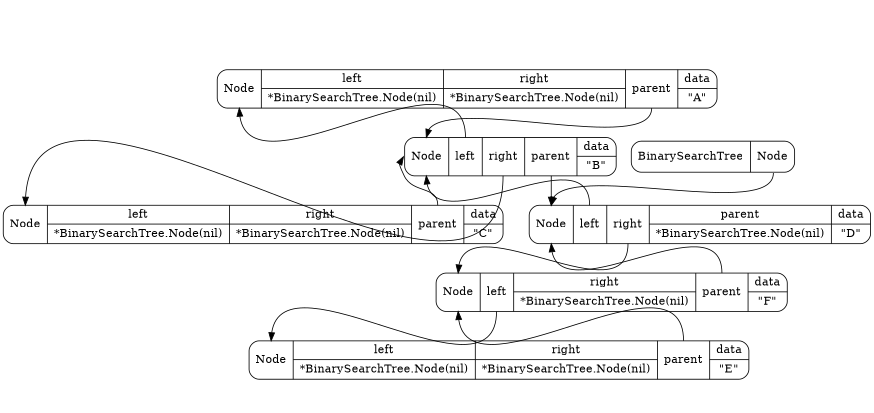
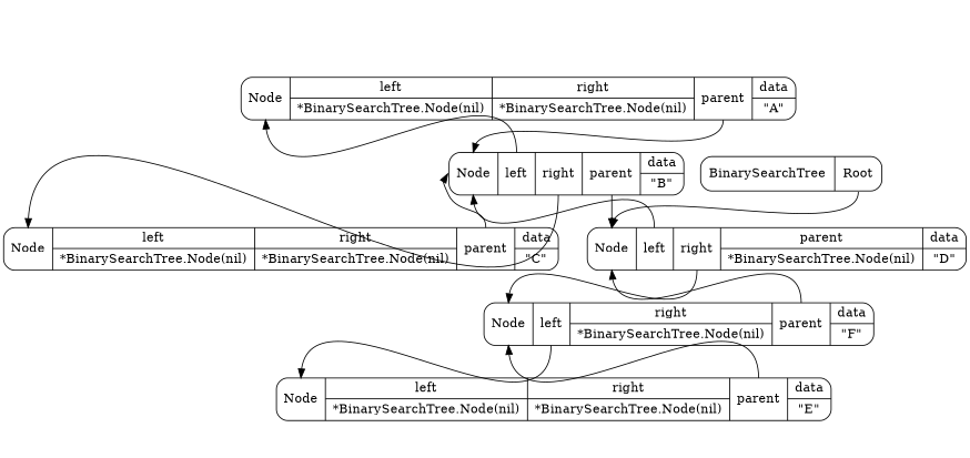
  digraph {
    node [shape=Mrecord]
    edge [headport=name tailport=f2]
    n1 [label="<name> Node |{<f0> left | *BinarySearchTree.Node(nil)} |{<f1> right | *BinarySearchTree.Node(nil)} |<f2> parent|{<f3> data | \"A\"}  "]
    n2 [label="<name> Node |<f0> left|<f1> right|<f2> parent|{<f3> data | \"B\"}  "]
    n3 [label="<name> Node |{<f0> left | *BinarySearchTree.Node(nil)} |{<f1> right | *BinarySearchTree.Node(nil)} |<f2> parent|{<f3> data | \"C\"}  "]
    n4 [label="<name> Node |<f0> left|<f1> right|{<f2> parent | *BinarySearchTree.Node(nil)} |{<f3> data | \"D\"}  "]
    n5 [label="<name> Node |<f0> left|{<f1> right | *BinarySearchTree.Node(nil)} |<f2> parent|{<f3> data | \"F\"}  "]
    n6 [label="<name> Node |{<f0> left | *BinarySearchTree.Node(nil)} |{<f1> right | *BinarySearchTree.Node(nil)} |<f2> parent|{<f3> data | \"E\"}  "]
-   n7 [label="<name> BinarySearchTree |<f0> Node "]
+   n7 [label="<name> BinarySearchTree |<f0> Root "]
    n1 -> n2
    n2 -> n1 [tailport=f0]
    n2 -> n3 [tailport=f1]
    n2 -> n4
    n3 -> n2
    n4 -> n2 [tailport=f0]
    n4 -> n5 [tailport=f1]
    n5 -> n4
    n5 -> n6 [tailport=f0]
    n6 -> n5
    n7 -> n4 [tailport=f0]
  }
